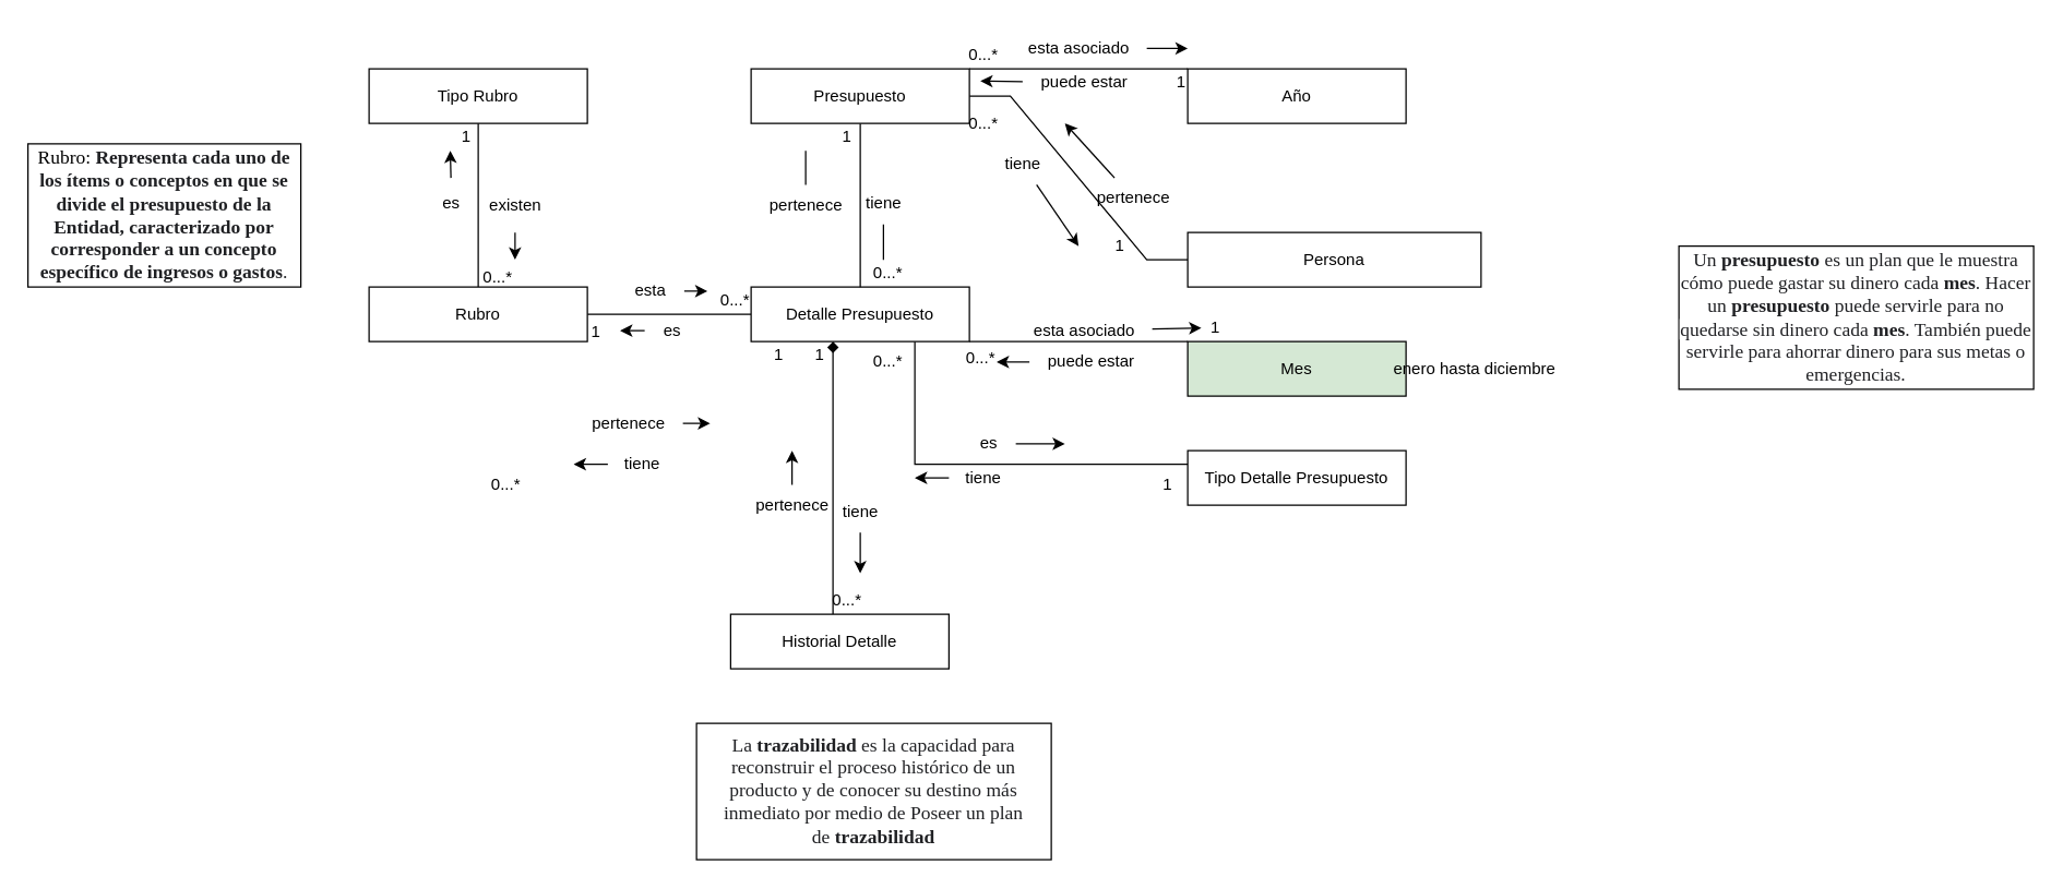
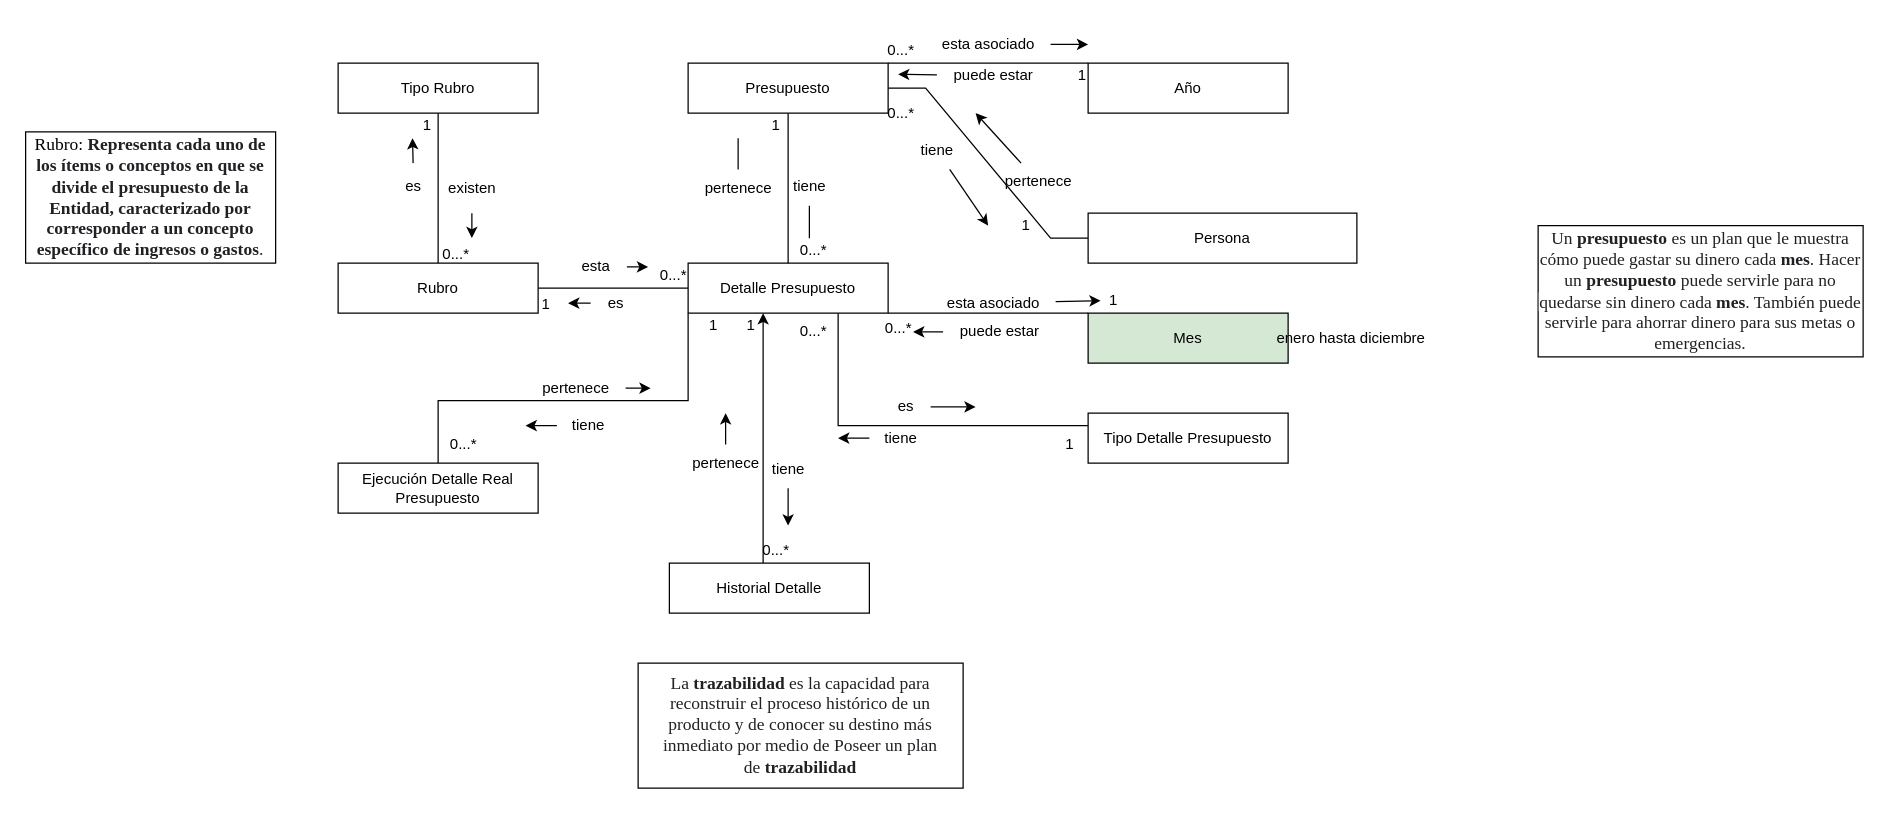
  <mxCell id="0" />
  <mxCell id="1" parent="0" />
  <mxCell id="2" value="Tipo Rubro" style="rounded=0;whiteSpace=wrap;html=1;" parent="1" vertex="1"><mxGeometry x="270" y="50" width="160" height="40" as="geometry" /></mxCell>
  <mxCell id="3" style="edgeStyle=orthogonalEdgeStyle;rounded=0;orthogonalLoop=1;jettySize=auto;html=1;entryX=0.5;entryY=1;entryDx=0;entryDy=0;endArrow=none;endFill=0;" parent="1" source="5" target="2" edge="1"><mxGeometry relative="1" as="geometry" /></mxCell>
  <mxCell id="4" style="edgeStyle=orthogonalEdgeStyle;rounded=0;orthogonalLoop=1;jettySize=auto;html=1;endArrow=none;endFill=0;" parent="1" source="5" target="9" edge="1"><mxGeometry relative="1" as="geometry" /></mxCell>
  <mxCell id="5" value="Rubro" style="rounded=0;whiteSpace=wrap;html=1;" parent="1" vertex="1"><mxGeometry x="270" y="210" width="160" height="40" as="geometry" /></mxCell>
+ <mxCell id="6" style="edgeStyle=orthogonalEdgeStyle;rounded=0;orthogonalLoop=1;jettySize=auto;html=1;endArrow=none;endFill=0;" parent="1" source="9" target="14" edge="1"><mxGeometry relative="1" as="geometry"><Array as="points"><mxPoint x="550" y="320" /><mxPoint x="350" y="320" /></Array></mxGeometry></mxCell>
  <mxCell id="7" style="edgeStyle=orthogonalEdgeStyle;rounded=0;orthogonalLoop=1;jettySize=auto;html=1;endArrow=none;endFill=0;" parent="1" source="9" target="22" edge="1"><mxGeometry relative="1" as="geometry"><Array as="points"><mxPoint x="800" y="250" /><mxPoint x="800" y="250" /></Array></mxGeometry></mxCell>
  <mxCell id="8" style="edgeStyle=orthogonalEdgeStyle;rounded=0;orthogonalLoop=1;jettySize=auto;html=1;endArrow=none;endFill=0;" parent="1" source="9" target="21" edge="1"><mxGeometry relative="1" as="geometry"><Array as="points"><mxPoint x="670" y="340" /></Array></mxGeometry></mxCell>
  <mxCell id="9" value="Detalle Presupuesto" style="rounded=0;whiteSpace=wrap;html=1;" parent="1" vertex="1"><mxGeometry x="550" y="210" width="160" height="40" as="geometry" /></mxCell>
  <mxCell id="10" style="edgeStyle=orthogonalEdgeStyle;rounded=0;orthogonalLoop=1;jettySize=auto;html=1;entryX=0.5;entryY=0;entryDx=0;entryDy=0;endArrow=none;endFill=0;" parent="1" source="13" target="9" edge="1"><mxGeometry relative="1" as="geometry" /></mxCell>
  <mxCell id="11" style="edgeStyle=orthogonalEdgeStyle;rounded=0;orthogonalLoop=1;jettySize=auto;html=1;endArrow=none;endFill=0;curved=1;" parent="1" source="13" target="24" edge="1"><mxGeometry relative="1" as="geometry"><Array as="points"><mxPoint x="780" y="50" /><mxPoint x="780" y="50" /></Array></mxGeometry></mxCell>
  <mxCell id="12" style="edgeStyle=entityRelationEdgeStyle;rounded=0;orthogonalLoop=1;jettySize=auto;html=1;endArrow=none;endFill=0;" parent="1" source="13" target="23" edge="1"><mxGeometry relative="1" as="geometry" /></mxCell>
  <mxCell id="13" value="Presupuesto" style="rounded=0;whiteSpace=wrap;html=1;" parent="1" vertex="1"><mxGeometry x="550" y="50" width="160" height="40" as="geometry" /></mxCell>
+ <mxCell id="14" value="Ejecución Detalle Real Presupuesto" style="rounded=0;whiteSpace=wrap;html=1;" parent="1" vertex="1"><mxGeometry x="270" y="370" width="160" height="40" as="geometry" /></mxCell>
  <mxCell id="15" value="es" style="text;html=1;align=center;verticalAlign=middle;resizable=0;points=[];autosize=1;strokeColor=none;fillColor=none;" parent="1" vertex="1"><mxGeometry x="310" y="134" width="40" height="30" as="geometry" /></mxCell>
  <mxCell id="16" value="" style="endArrow=classic;html=1;rounded=0;" parent="1" edge="1"><mxGeometry width="50" height="50" relative="1" as="geometry"><mxPoint x="330" y="130" as="sourcePoint" /><mxPoint x="329.5" y="110" as="targetPoint" /></mxGeometry></mxCell>
  <mxCell id="17" value="existen&lt;br&gt;" style="text;html=1;align=center;verticalAlign=middle;resizable=0;points=[];autosize=1;strokeColor=none;fillColor=none;" parent="1" vertex="1"><mxGeometry x="347" y="135" width="60" height="30" as="geometry" /></mxCell>
  <mxCell id="18" value="" style="endArrow=classic;html=1;rounded=0;" parent="1" edge="1"><mxGeometry width="50" height="50" relative="1" as="geometry"><mxPoint x="377" y="170" as="sourcePoint" /><mxPoint x="377" y="190" as="targetPoint" /></mxGeometry></mxCell>
  <mxCell id="19" value="0...*" style="text;html=1;align=center;verticalAlign=middle;resizable=0;points=[];autosize=1;strokeColor=none;fillColor=none;" parent="1" vertex="1"><mxGeometry x="344" y="188" width="40" height="30" as="geometry" /></mxCell>
  <mxCell id="20" value="1" style="text;html=1;align=center;verticalAlign=middle;resizable=0;points=[];autosize=1;strokeColor=none;fillColor=none;" parent="1" vertex="1"><mxGeometry x="326" y="85" width="30" height="30" as="geometry" /></mxCell>
  <mxCell id="21" value="Tipo Detalle Presupuesto" style="rounded=0;whiteSpace=wrap;html=1;" parent="1" vertex="1"><mxGeometry x="870" y="330" width="160" height="40" as="geometry" /></mxCell>
  <mxCell id="22" value="Mes" style="rounded=0;whiteSpace=wrap;html=1;fillColor=#d5e8d4;" parent="1" vertex="1"><mxGeometry x="870" y="250" width="160" height="40" as="geometry" /></mxCell>
  <mxCell id="23" value="Persona" style="rounded=0;whiteSpace=wrap;html=1;" parent="1" vertex="1"><mxGeometry x="870" y="170" width="215" height="40" as="geometry" /></mxCell>
  <mxCell id="24" value="Año" style="rounded=0;whiteSpace=wrap;html=1;" parent="1" vertex="1"><mxGeometry x="870" y="50" width="160" height="40" as="geometry" /></mxCell>
  <mxCell id="25" value="1" style="text;html=1;align=center;verticalAlign=middle;resizable=0;points=[];autosize=1;strokeColor=none;fillColor=none;" parent="1" vertex="1"><mxGeometry x="421" y="228" width="30" height="30" as="geometry" /></mxCell>
  <mxCell id="26" style="edgeStyle=orthogonalEdgeStyle;curved=1;rounded=0;orthogonalLoop=1;jettySize=auto;html=1;entryX=1.1;entryY=0.467;entryDx=0;entryDy=0;entryPerimeter=0;endArrow=classic;endFill=1;elbow=vertical;" parent="1" source="27" target="25" edge="1"><mxGeometry relative="1" as="geometry" /></mxCell>
  <mxCell id="27" value="es" style="text;html=1;align=center;verticalAlign=middle;resizable=0;points=[];autosize=1;strokeColor=none;fillColor=none;" parent="1" vertex="1"><mxGeometry x="472" y="227" width="40" height="30" as="geometry" /></mxCell>
  <mxCell id="28" style="edgeStyle=orthogonalEdgeStyle;curved=1;rounded=0;orthogonalLoop=1;jettySize=auto;html=1;endArrow=classic;endFill=1;elbow=vertical;" parent="1" source="29" target="30" edge="1"><mxGeometry relative="1" as="geometry"><Array as="points"><mxPoint x="540" y="220" /><mxPoint x="540" y="220" /></Array></mxGeometry></mxCell>
  <mxCell id="29" value="esta" style="text;html=1;align=center;verticalAlign=middle;resizable=0;points=[];autosize=1;strokeColor=none;fillColor=none;" parent="1" vertex="1"><mxGeometry x="451" y="198" width="50" height="30" as="geometry" /></mxCell>
  <mxCell id="30" value="0...*" style="text;html=1;align=center;verticalAlign=middle;resizable=0;points=[];autosize=1;strokeColor=none;fillColor=none;" parent="1" vertex="1"><mxGeometry x="518" y="205" width="40" height="30" as="geometry" /></mxCell>
  <mxCell id="31" value="1" style="text;html=1;align=center;verticalAlign=middle;resizable=0;points=[];autosize=1;strokeColor=none;fillColor=none;" parent="1" vertex="1"><mxGeometry x="605" y="85" width="30" height="30" as="geometry" /></mxCell>
  <mxCell id="32" style="edgeStyle=orthogonalEdgeStyle;curved=1;rounded=0;orthogonalLoop=1;jettySize=auto;html=1;endArrow=none;endFill=0;elbow=vertical;" parent="1" source="33" edge="1"><mxGeometry relative="1" as="geometry"><mxPoint x="590" y="110" as="targetPoint" /></mxGeometry></mxCell>
  <mxCell id="33" value="pertenece" style="text;html=1;align=center;verticalAlign=middle;resizable=0;points=[];autosize=1;strokeColor=none;fillColor=none;" parent="1" vertex="1"><mxGeometry x="550" y="135" width="80" height="30" as="geometry" /></mxCell>
  <mxCell id="34" style="edgeStyle=orthogonalEdgeStyle;curved=1;rounded=0;orthogonalLoop=1;jettySize=auto;html=1;endArrow=none;endFill=0;elbow=vertical;" parent="1" source="35" edge="1"><mxGeometry relative="1" as="geometry"><mxPoint x="647" y="190" as="targetPoint" /></mxGeometry></mxCell>
  <mxCell id="35" value="tiene" style="text;html=1;align=center;verticalAlign=middle;resizable=0;points=[];autosize=1;strokeColor=none;fillColor=none;" parent="1" vertex="1"><mxGeometry x="622" y="134" width="50" height="30" as="geometry" /></mxCell>
  <mxCell id="36" value="0...*" style="text;html=1;align=center;verticalAlign=middle;resizable=0;points=[];autosize=1;strokeColor=none;fillColor=none;" parent="1" vertex="1"><mxGeometry x="630" y="185" width="40" height="30" as="geometry" /></mxCell>
  <mxCell id="37" style="edgeStyle=none;rounded=0;orthogonalLoop=1;jettySize=auto;html=1;endArrow=classic;endFill=1;elbow=vertical;" parent="1" source="38" edge="1"><mxGeometry relative="1" as="geometry"><mxPoint x="780" y="90" as="targetPoint" /></mxGeometry></mxCell>
  <mxCell id="38" value="pertenece" style="text;html=1;align=center;verticalAlign=middle;resizable=0;points=[];autosize=1;strokeColor=none;fillColor=none;" parent="1" vertex="1"><mxGeometry x="790" y="130" width="80" height="30" as="geometry" /></mxCell>
  <mxCell id="39" style="rounded=0;orthogonalLoop=1;jettySize=auto;html=1;endArrow=classic;endFill=1;elbow=vertical;" parent="1" source="40" edge="1"><mxGeometry relative="1" as="geometry"><mxPoint x="790" y="180" as="targetPoint" /></mxGeometry></mxCell>
  <mxCell id="40" value="tiene" style="text;html=1;align=center;verticalAlign=middle;resizable=0;points=[];autosize=1;strokeColor=none;fillColor=none;" parent="1" vertex="1"><mxGeometry x="724" y="105" width="50" height="30" as="geometry" /></mxCell>
  <mxCell id="41" value="0...*" style="text;html=1;align=center;verticalAlign=middle;resizable=0;points=[];autosize=1;strokeColor=none;fillColor=none;" parent="1" vertex="1"><mxGeometry x="700" y="75" width="40" height="30" as="geometry" /></mxCell>
  <mxCell id="42" value="1" style="text;html=1;align=center;verticalAlign=middle;resizable=0;points=[];autosize=1;strokeColor=none;fillColor=none;" parent="1" vertex="1"><mxGeometry x="805" y="165" width="30" height="30" as="geometry" /></mxCell>
  <mxCell id="43" value="0...*" style="text;html=1;align=center;verticalAlign=middle;resizable=0;points=[];autosize=1;strokeColor=none;fillColor=none;" parent="1" vertex="1"><mxGeometry x="700" y="25" width="40" height="30" as="geometry" /></mxCell>
  <mxCell id="44" value="1" style="text;html=1;align=center;verticalAlign=middle;resizable=0;points=[];autosize=1;strokeColor=none;fillColor=none;" parent="1" vertex="1"><mxGeometry x="850" y="45" width="30" height="30" as="geometry" /></mxCell>
  <mxCell id="45" style="edgeStyle=none;rounded=0;orthogonalLoop=1;jettySize=auto;html=1;entryX=0.45;entryY=1.133;entryDx=0;entryDy=0;entryPerimeter=0;endArrow=classic;endFill=1;elbow=vertical;" parent="1" source="46" target="43" edge="1"><mxGeometry relative="1" as="geometry" /></mxCell>
  <mxCell id="46" value="puede estar" style="text;html=1;align=center;verticalAlign=middle;resizable=0;points=[];autosize=1;strokeColor=none;fillColor=none;" parent="1" vertex="1"><mxGeometry x="749" y="45" width="90" height="30" as="geometry" /></mxCell>
  <mxCell id="47" style="edgeStyle=none;rounded=0;orthogonalLoop=1;jettySize=auto;html=1;endArrow=classic;endFill=1;elbow=vertical;" parent="1" source="48" edge="1"><mxGeometry relative="1" as="geometry"><mxPoint x="870" y="35" as="targetPoint" /></mxGeometry></mxCell>
  <mxCell id="48" value="esta asociado" style="text;html=1;align=center;verticalAlign=middle;resizable=0;points=[];autosize=1;strokeColor=none;fillColor=none;" parent="1" vertex="1"><mxGeometry x="740" y="20" width="100" height="30" as="geometry" /></mxCell>
  <mxCell id="49" style="edgeStyle=none;rounded=0;orthogonalLoop=1;jettySize=auto;html=1;endArrow=classic;endFill=1;elbow=vertical;" parent="1" source="50" edge="1"><mxGeometry relative="1" as="geometry"><mxPoint x="880" y="240" as="targetPoint" /></mxGeometry></mxCell>
  <mxCell id="50" value="esta asociado" style="text;html=1;align=center;verticalAlign=middle;resizable=0;points=[];autosize=1;strokeColor=none;fillColor=none;" parent="1" vertex="1"><mxGeometry x="744" y="227" width="100" height="30" as="geometry" /></mxCell>
  <mxCell id="51" style="edgeStyle=none;rounded=0;orthogonalLoop=1;jettySize=auto;html=1;endArrow=classic;endFill=1;elbow=vertical;" parent="1" source="52" edge="1"><mxGeometry relative="1" as="geometry"><mxPoint x="730" y="265" as="targetPoint" /></mxGeometry></mxCell>
  <mxCell id="52" value="puede estar" style="text;html=1;align=center;verticalAlign=middle;resizable=0;points=[];autosize=1;strokeColor=none;fillColor=none;" parent="1" vertex="1"><mxGeometry x="754" y="250" width="90" height="30" as="geometry" /></mxCell>
  <mxCell id="53" value="1" style="text;html=1;align=center;verticalAlign=middle;resizable=0;points=[];autosize=1;strokeColor=none;fillColor=none;" parent="1" vertex="1"><mxGeometry x="875" y="225" width="30" height="30" as="geometry" /></mxCell>
  <mxCell id="54" value="0...*" style="text;html=1;align=center;verticalAlign=middle;resizable=0;points=[];autosize=1;strokeColor=none;fillColor=none;" parent="1" vertex="1"><mxGeometry x="698" y="247" width="40" height="30" as="geometry" /></mxCell>
  <mxCell id="55" value="1" style="text;html=1;align=center;verticalAlign=middle;resizable=0;points=[];autosize=1;strokeColor=none;fillColor=none;" parent="1" vertex="1"><mxGeometry x="840" y="340" width="30" height="30" as="geometry" /></mxCell>
  <mxCell id="56" value="0...*" style="text;html=1;align=center;verticalAlign=middle;resizable=0;points=[];autosize=1;strokeColor=none;fillColor=none;" parent="1" vertex="1"><mxGeometry x="630" y="250" width="40" height="30" as="geometry" /></mxCell>
  <mxCell id="57" value="1" style="text;html=1;align=center;verticalAlign=middle;resizable=0;points=[];autosize=1;strokeColor=none;fillColor=none;" parent="1" vertex="1"><mxGeometry x="555" y="245" width="30" height="30" as="geometry" /></mxCell>
  <mxCell id="58" style="edgeStyle=orthogonalEdgeStyle;rounded=0;orthogonalLoop=1;jettySize=auto;html=1;" parent="1" source="59" edge="1"><mxGeometry relative="1" as="geometry"><mxPoint x="780" y="325" as="targetPoint" /></mxGeometry></mxCell>
  <mxCell id="59" value="es" style="text;html=1;align=center;verticalAlign=middle;resizable=0;points=[];autosize=1;strokeColor=none;fillColor=none;" parent="1" vertex="1"><mxGeometry x="704" y="310" width="40" height="30" as="geometry" /></mxCell>
  <mxCell id="60" style="edgeStyle=orthogonalEdgeStyle;rounded=0;orthogonalLoop=1;jettySize=auto;html=1;" parent="1" source="61" edge="1"><mxGeometry relative="1" as="geometry"><mxPoint x="670" y="350" as="targetPoint" /></mxGeometry></mxCell>
  <mxCell id="61" value="tiene" style="text;html=1;align=center;verticalAlign=middle;resizable=0;points=[];autosize=1;strokeColor=none;fillColor=none;" parent="1" vertex="1"><mxGeometry x="695" y="335" width="50" height="30" as="geometry" /></mxCell>
  <mxCell id="62" style="edgeStyle=orthogonalEdgeStyle;rounded=0;orthogonalLoop=1;jettySize=auto;html=1;" parent="1" source="63" edge="1"><mxGeometry relative="1" as="geometry"><mxPoint x="520" y="310" as="targetPoint" /></mxGeometry></mxCell>
  <mxCell id="63" value="pertenece" style="text;html=1;align=center;verticalAlign=middle;resizable=0;points=[];autosize=1;strokeColor=none;fillColor=none;" parent="1" vertex="1"><mxGeometry x="420" y="295" width="80" height="30" as="geometry" /></mxCell>
  <mxCell id="64" style="edgeStyle=orthogonalEdgeStyle;rounded=0;orthogonalLoop=1;jettySize=auto;html=1;" parent="1" source="65" edge="1"><mxGeometry relative="1" as="geometry"><mxPoint x="420" y="340" as="targetPoint" /></mxGeometry></mxCell>
  <mxCell id="65" value="tiene" style="text;html=1;align=center;verticalAlign=middle;resizable=0;points=[];autosize=1;strokeColor=none;fillColor=none;" parent="1" vertex="1"><mxGeometry x="445" y="325" width="50" height="30" as="geometry" /></mxCell>
  <mxCell id="66" value="0...*" style="text;html=1;align=center;verticalAlign=middle;resizable=0;points=[];autosize=1;strokeColor=none;fillColor=none;" parent="1" vertex="1"><mxGeometry x="350" y="340" width="40" height="30" as="geometry" /></mxCell>
- <mxCell id="67" style="edgeStyle=orthogonalEdgeStyle;rounded=0;orthogonalLoop=1;jettySize=auto;html=1;endArrow=diamond;" parent="1" source="68" target="9" edge="1"><mxGeometry relative="1" as="geometry"><Array as="points"><mxPoint x="610" y="320" /><mxPoint x="610" y="320" /></Array></mxGeometry></mxCell>
+ <mxCell id="67" style="edgeStyle=orthogonalEdgeStyle;rounded=0;orthogonalLoop=1;jettySize=auto;html=1;" parent="1" source="68" target="9" edge="1"><mxGeometry relative="1" as="geometry"><Array as="points"><mxPoint x="610" y="320" /><mxPoint x="610" y="320" /></Array></mxGeometry></mxCell>
  <mxCell id="68" value="Historial Detalle" style="rounded=0;whiteSpace=wrap;html=1;" parent="1" vertex="1"><mxGeometry x="535" y="450" width="160" height="40" as="geometry" /></mxCell>
  <mxCell id="69" value="enero hasta diciembre" style="text;html=1;align=center;verticalAlign=middle;resizable=0;points=[];autosize=1;strokeColor=none;fillColor=none;" parent="1" vertex="1"><mxGeometry x="1010" y="255" width="140" height="30" as="geometry" /></mxCell>
  <mxCell id="70" value="&lt;font face=&quot;Times New Roman&quot; style=&quot;font-size: 14px;&quot;&gt;Rubro:&amp;nbsp;&lt;b style=&quot;color: rgb(32, 33, 36); text-align: left; background-color: rgb(255, 255, 255);&quot;&gt;Representa cada uno de los ítems o conceptos en que se divide el presupuesto de la Entidad, caracterizado por corresponder a un concepto específico de ingresos o gastos&lt;/b&gt;&lt;span style=&quot;color: rgb(32, 33, 36); text-align: left; background-color: rgb(255, 255, 255);&quot;&gt;.&lt;/span&gt;&lt;/font&gt;" style="rounded=0;whiteSpace=wrap;html=1;" parent="1" vertex="1"><mxGeometry x="20" y="105" width="200" height="105" as="geometry" /></mxCell>
  <mxCell id="71" value="&lt;font style=&quot;font-size: 14px;&quot;&gt;&lt;span style=&quot;color: rgb(32, 33, 36); text-align: start; background-color: rgb(255, 255, 255);&quot;&gt;La&amp;nbsp;&lt;/span&gt;&lt;b style=&quot;color: rgb(32, 33, 36); text-align: start; background-color: rgb(255, 255, 255);&quot;&gt;trazabilidad&lt;/b&gt;&lt;span style=&quot;color: rgb(32, 33, 36); text-align: start; background-color: rgb(255, 255, 255);&quot;&gt;&amp;nbsp;es la capacidad para reconstruir el proceso histórico de un producto y de conocer su destino más inmediato por medio de Poseer un plan de&amp;nbsp;&lt;/span&gt;&lt;b style=&quot;color: rgb(32, 33, 36); text-align: start; background-color: rgb(255, 255, 255);&quot;&gt;trazabilidad&lt;/b&gt;&lt;/font&gt;" style="rounded=0;whiteSpace=wrap;html=1;fontFamily=Times New Roman;fontSize=14;" parent="1" vertex="1"><mxGeometry x="510" y="530" width="260" height="100" as="geometry" /></mxCell>
  <mxCell id="72" value="&lt;font style=&quot;font-size: 14px;&quot;&gt;&lt;span style=&quot;color: rgb(32, 33, 36); text-align: start; background-color: rgb(255, 255, 255);&quot;&gt;Un&amp;nbsp;&lt;/span&gt;&lt;b style=&quot;color: rgb(32, 33, 36); text-align: start; background-color: rgb(255, 255, 255);&quot;&gt;presupuesto&lt;/b&gt;&lt;span style=&quot;color: rgb(32, 33, 36); text-align: start; background-color: rgb(255, 255, 255);&quot;&gt;&amp;nbsp;es un plan que le muestra cómo puede gastar su dinero cada&amp;nbsp;&lt;/span&gt;&lt;b style=&quot;color: rgb(32, 33, 36); text-align: start; background-color: rgb(255, 255, 255);&quot;&gt;mes&lt;/b&gt;&lt;span style=&quot;color: rgb(32, 33, 36); text-align: start; background-color: rgb(255, 255, 255);&quot;&gt;. Hacer un&amp;nbsp;&lt;/span&gt;&lt;b style=&quot;color: rgb(32, 33, 36); text-align: start; background-color: rgb(255, 255, 255);&quot;&gt;presupuesto&lt;/b&gt;&lt;span style=&quot;color: rgb(32, 33, 36); text-align: start; background-color: rgb(255, 255, 255);&quot;&gt;&amp;nbsp;puede servirle para no quedarse sin dinero cada&amp;nbsp;&lt;/span&gt;&lt;b style=&quot;color: rgb(32, 33, 36); text-align: start; background-color: rgb(255, 255, 255);&quot;&gt;mes&lt;/b&gt;&lt;span style=&quot;color: rgb(32, 33, 36); text-align: start; background-color: rgb(255, 255, 255);&quot;&gt;. También puede servirle para ahorrar dinero para sus metas o emergencias.&lt;/span&gt;&lt;/font&gt;" style="rounded=0;whiteSpace=wrap;html=1;fontFamily=Times New Roman;fontSize=14;" parent="1" vertex="1"><mxGeometry x="1230" y="180" width="260" height="105" as="geometry" /></mxCell>
  <mxCell id="73" value="1" style="text;html=1;align=center;verticalAlign=middle;resizable=0;points=[];autosize=1;strokeColor=none;fillColor=none;" vertex="1" parent="1"><mxGeometry x="585" y="245" width="30" height="30" as="geometry" /></mxCell>
  <mxCell id="74" value="0...*" style="text;html=1;align=center;verticalAlign=middle;resizable=0;points=[];autosize=1;strokeColor=none;fillColor=none;" vertex="1" parent="1"><mxGeometry x="600" y="425" width="40" height="30" as="geometry" /></mxCell>
  <mxCell id="75" style="edgeStyle=orthogonalEdgeStyle;rounded=0;orthogonalLoop=1;jettySize=auto;html=1;" edge="1" parent="1" source="76"><mxGeometry relative="1" as="geometry"><mxPoint x="580" y="330" as="targetPoint" /></mxGeometry></mxCell>
  <mxCell id="76" value="pertenece" style="text;html=1;align=center;verticalAlign=middle;resizable=0;points=[];autosize=1;strokeColor=none;fillColor=none;" vertex="1" parent="1"><mxGeometry x="540" y="355" width="80" height="30" as="geometry" /></mxCell>
  <mxCell id="77" style="edgeStyle=orthogonalEdgeStyle;rounded=0;orthogonalLoop=1;jettySize=auto;html=1;" edge="1" parent="1" source="78"><mxGeometry relative="1" as="geometry"><mxPoint x="630" y="420" as="targetPoint" /></mxGeometry></mxCell>
  <mxCell id="78" value="tiene" style="text;html=1;align=center;verticalAlign=middle;resizable=0;points=[];autosize=1;strokeColor=none;fillColor=none;" vertex="1" parent="1"><mxGeometry x="605" y="360" width="50" height="30" as="geometry" /></mxCell>
